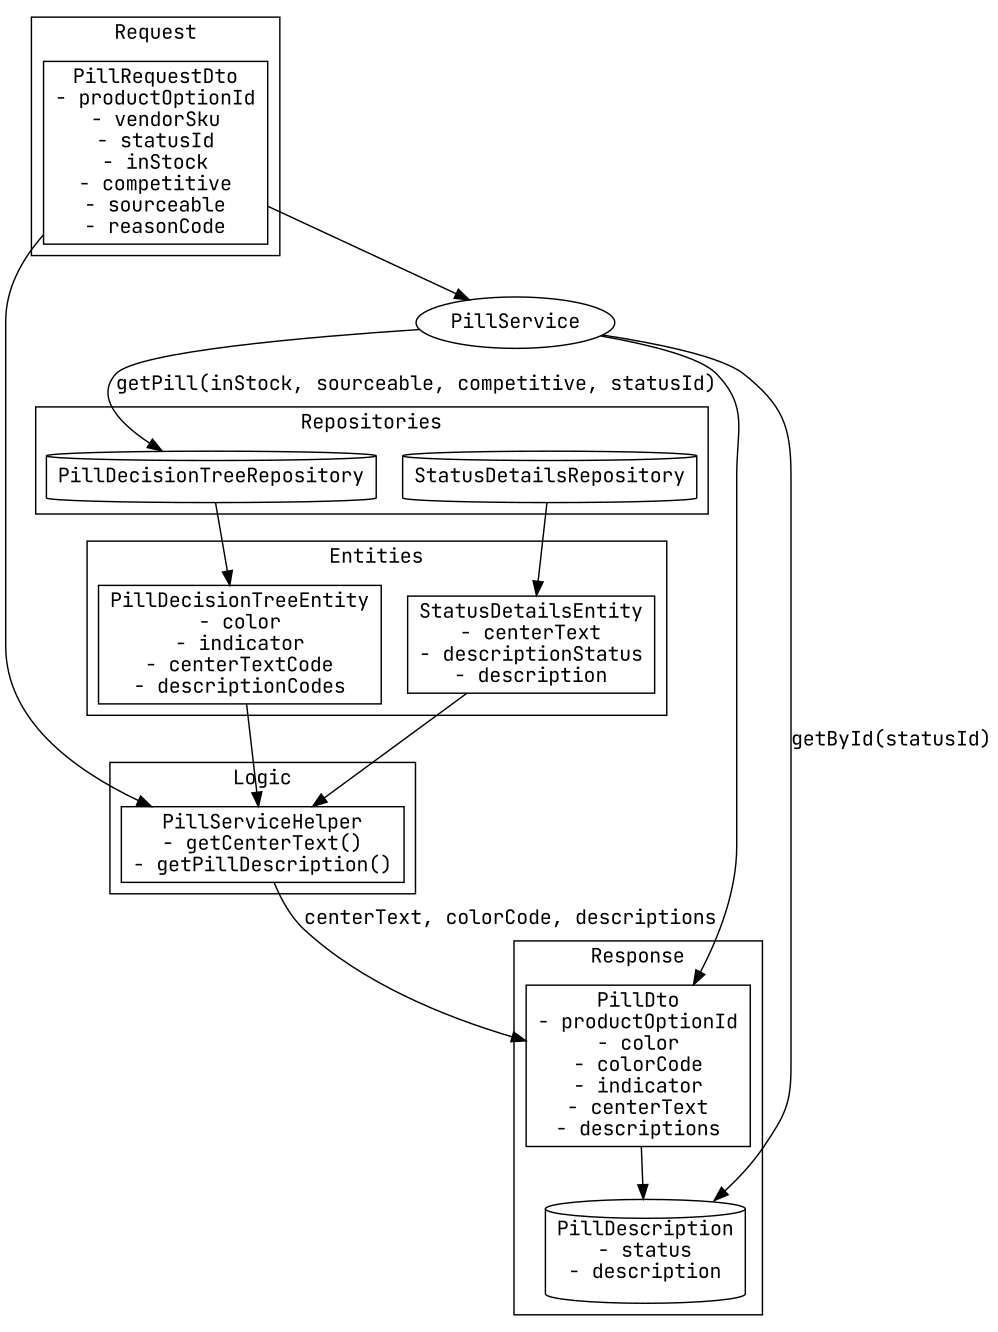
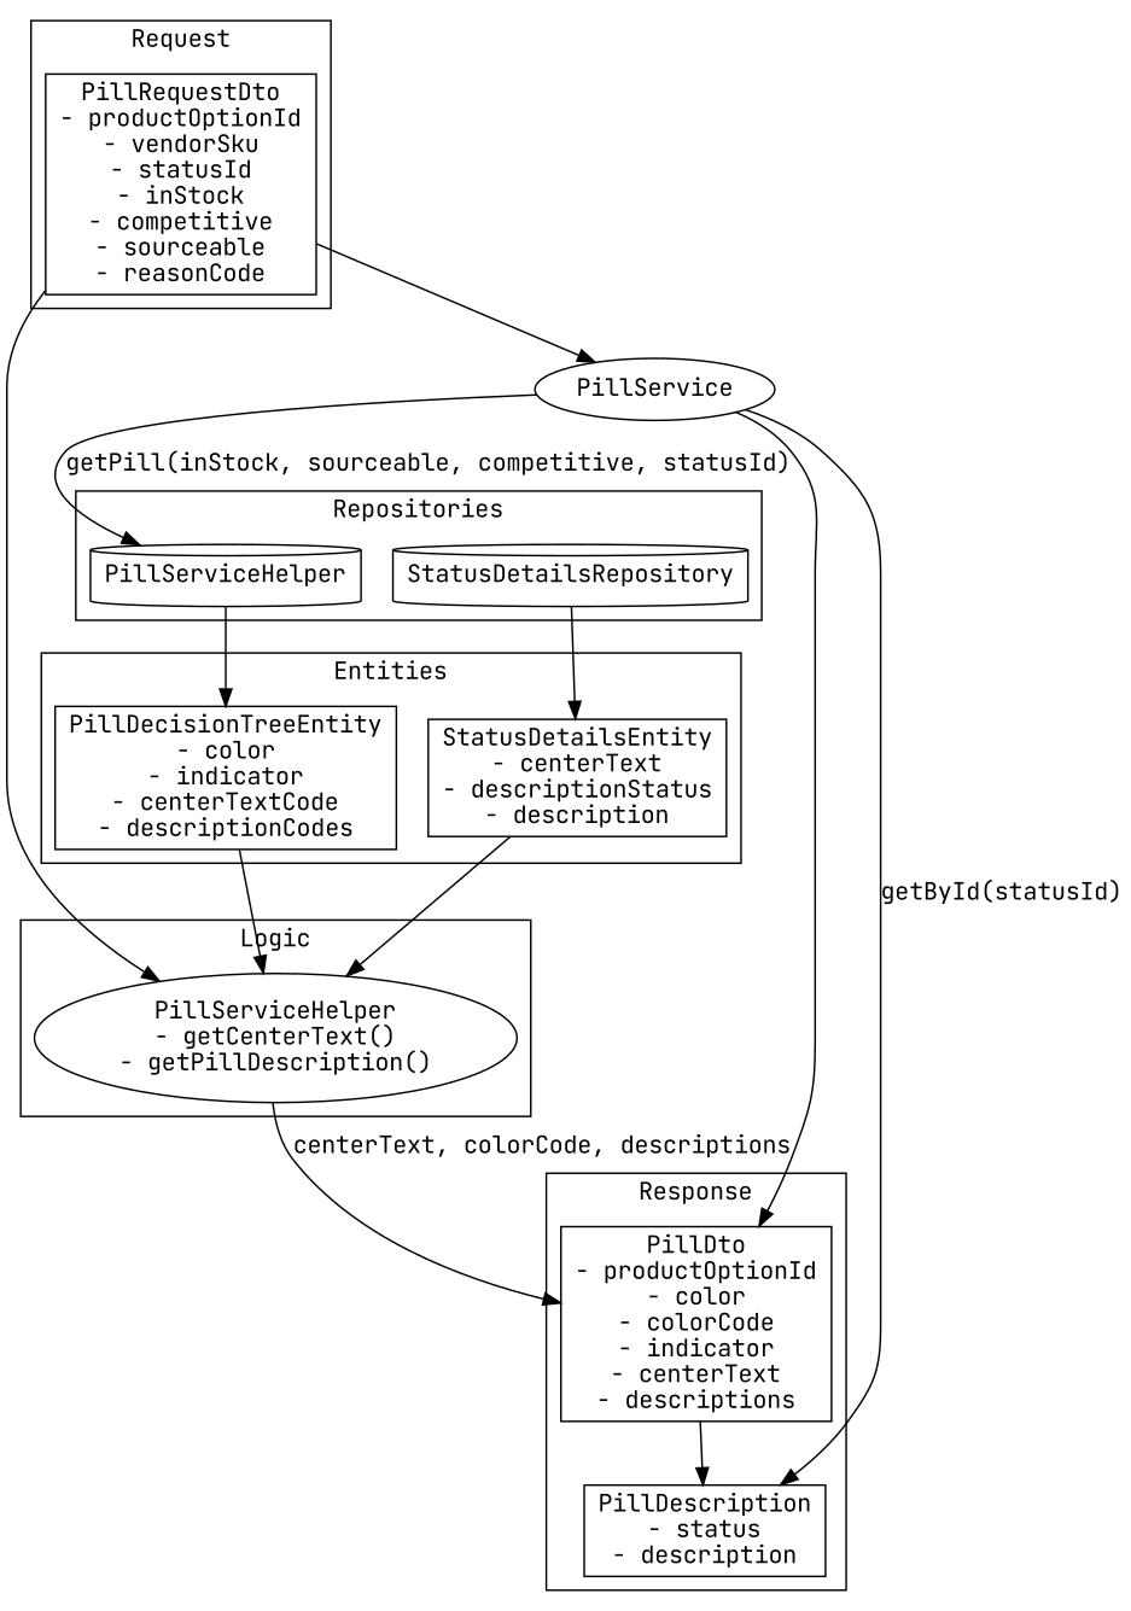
  digraph {
    fontname="JetBrains Mono"
    node [fontname="JetBrains Mono" shape=rectangle]
    edge [fontname="JetBrains Mono"]
-   n1 [label=PillDecisionTreeRepository shape=cylinder]
+   n1 [label=PillServiceHelper shape=cylinder]
    n2 [label=StatusDetailsRepository shape=cylinder]
    n3 [label="PillRequestDto\n- productOptionId\n- vendorSku\n- statusId\n- inStock\n- competitive\n- sourceable\n- reasonCode"]
    n4 [label="PillDecisionTreeEntity\n- color\n- indicator\n- centerTextCode\n- descriptionCodes"]
    n5 [label="StatusDetailsEntity\n- centerText\n- descriptionStatus\n- description"]
-   n6 [label="PillServiceHelper\n- getCenterText()\n- getPillDescription()" shape=box]
+   n6 [label="PillServiceHelper\n- getCenterText()\n- getPillDescription()" shape=ellipse]
    n7 [label="PillDto\n- productOptionId\n- color\n- colorCode\n- indicator\n- centerText\n- descriptions"]
-   n8 [label="PillDescription\n- status\n- description" shape=cylinder]
+   n8 [label="PillDescription\n- status\n- description"]
    PillService [shape=""]
    subgraph cluster_1 {
      label=Repositories
      n1
      n2
    }
    subgraph cluster_2 {
      label=Request
      n3
    }
    subgraph cluster_3 {
      label=Entities
      n4
      n5
    }
    subgraph cluster_4 {
      label=Logic
      n6
    }
    subgraph cluster_5 {
      label=Response
      n7
      n8
    }
    n1 -> n4
    n2 -> n5
    n3 -> n6
    n3 -> PillService
    n4 -> n6
    n5 -> n6
    n6 -> n7 [label="centerText, colorCode, descriptions"]
    n7 -> n8
    PillService -> n1 [label="getPill(inStock, sourceable, competitive, statusId)"]
    PillService -> n7
    PillService -> n8 [label="getById(statusId)"]
  }
